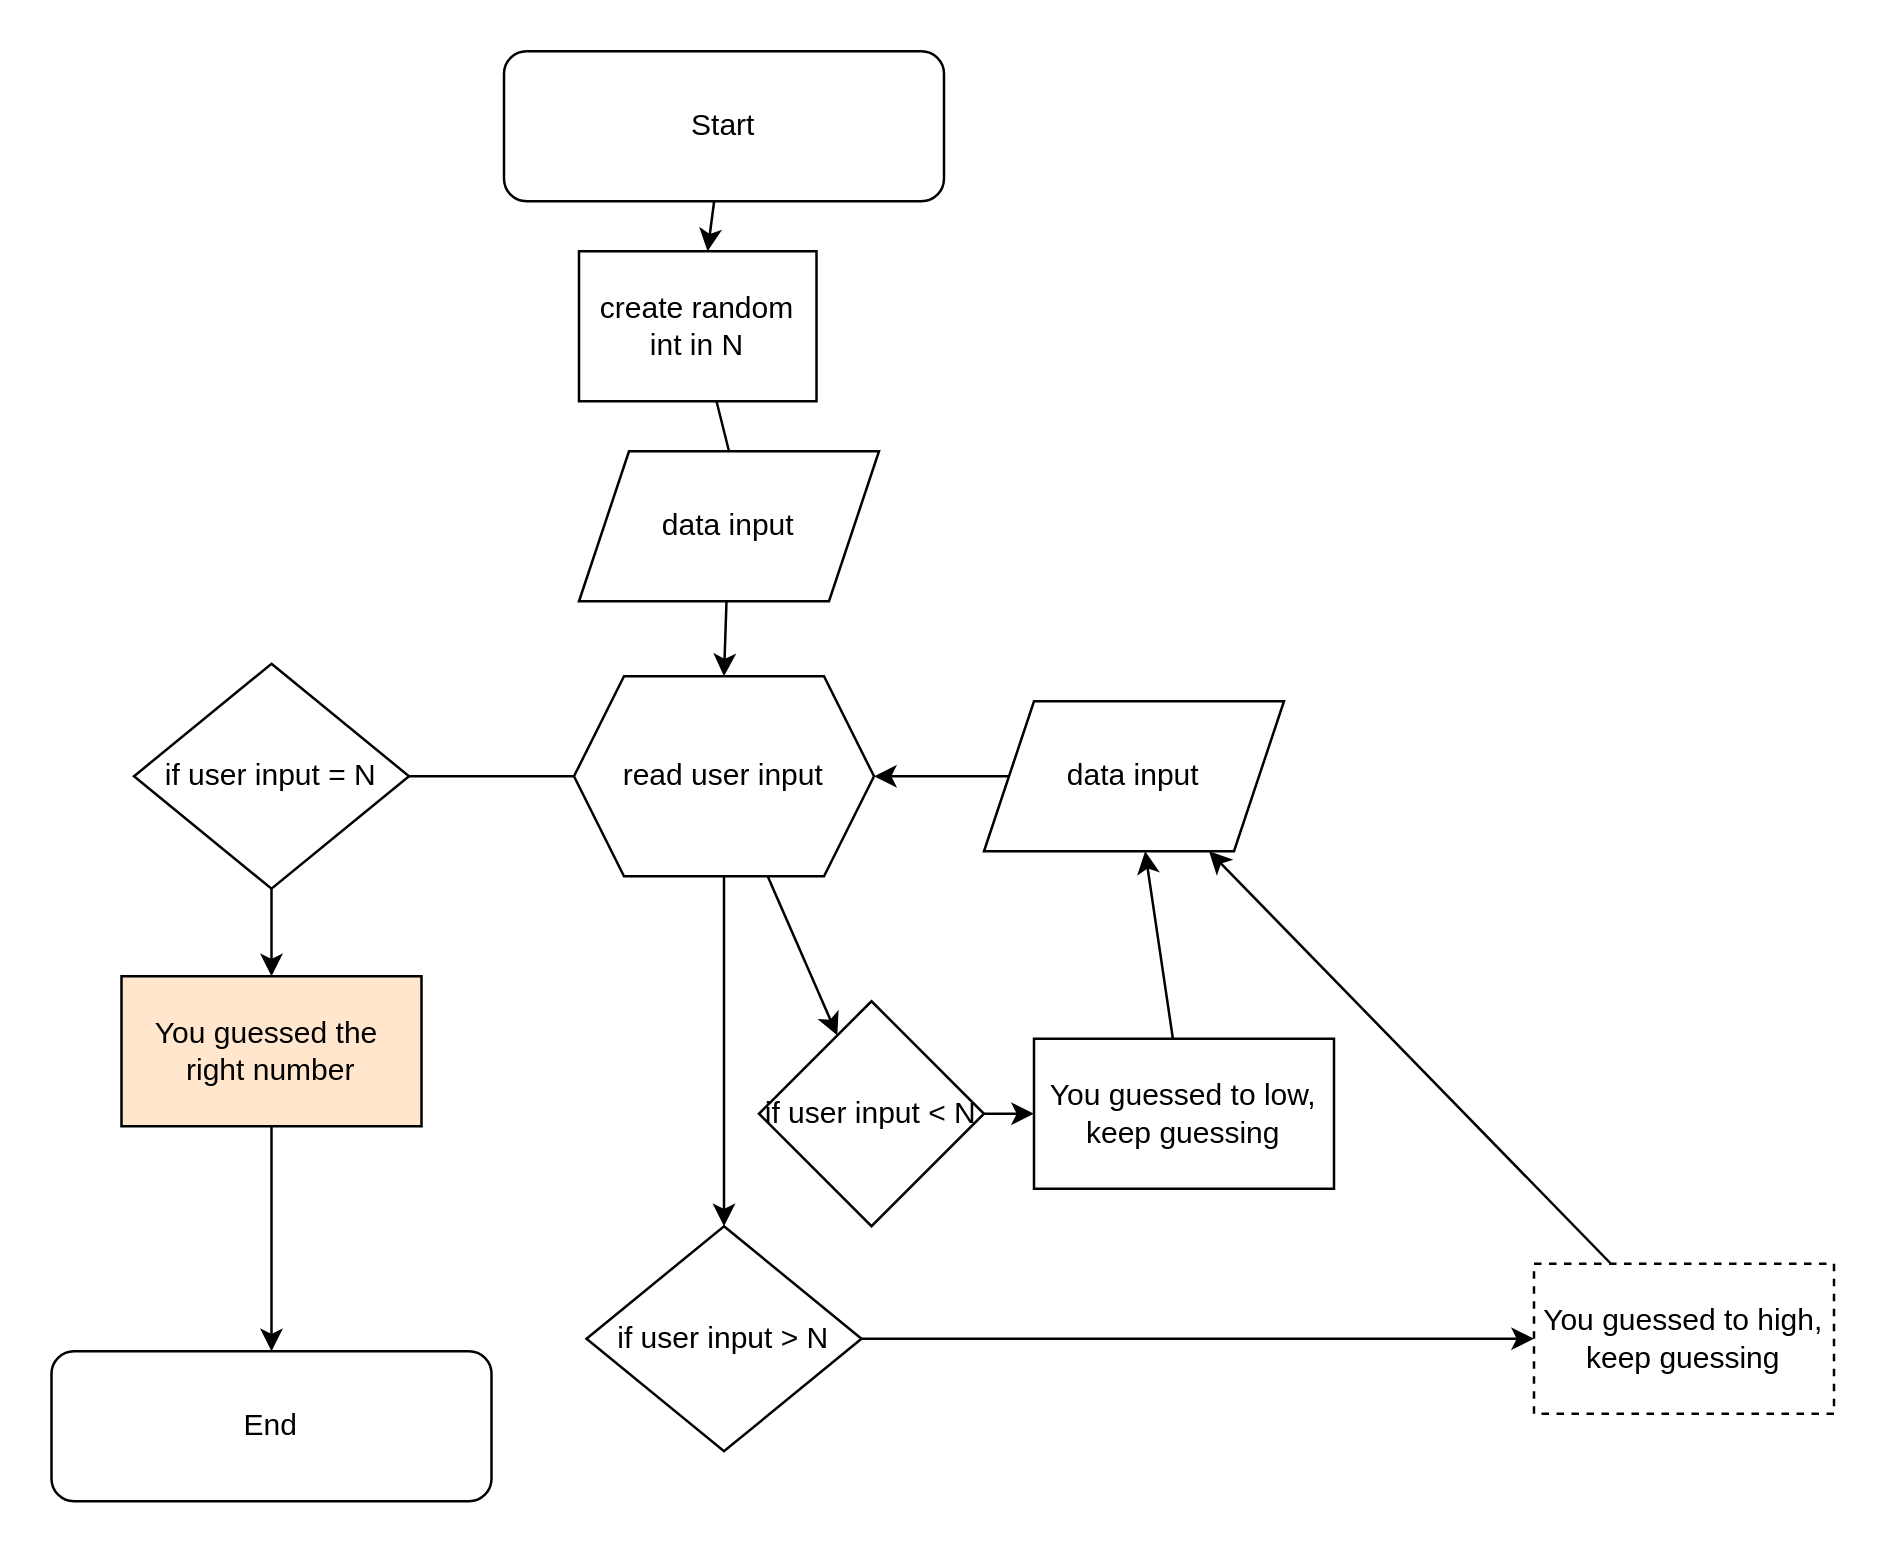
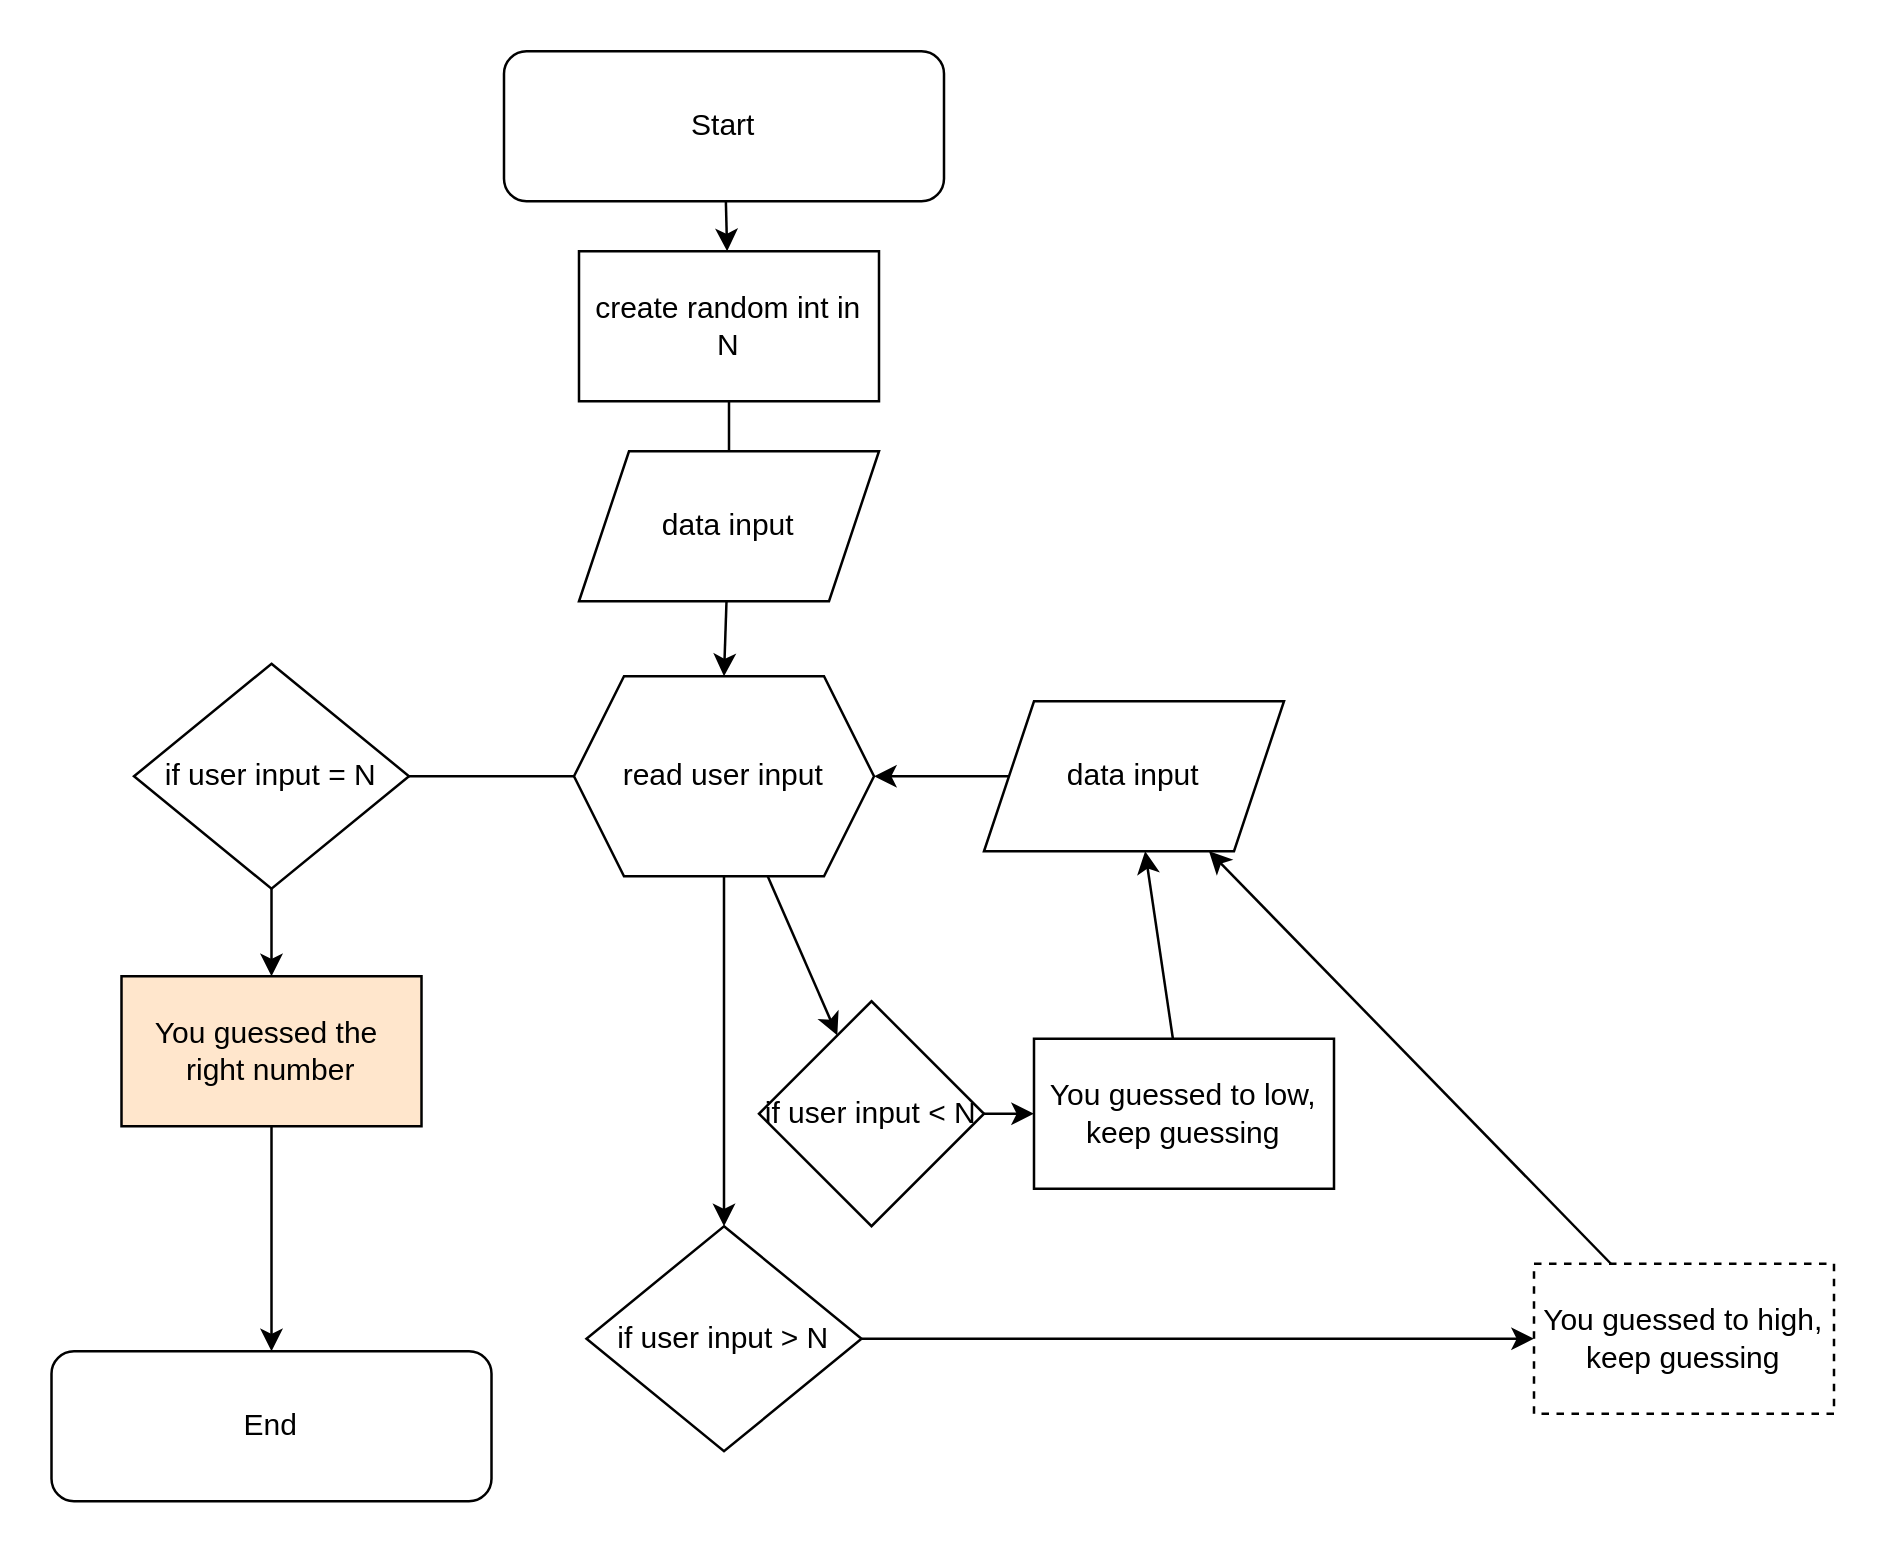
  <mxCell id="0" />
  <mxCell id="1" parent="0" />
  <mxCell id="2" style="edgeStyle=none;html=1;" parent="1" source="3" target="5" edge="1"><mxGeometry relative="1" as="geometry" /></mxCell>
  <mxCell id="3" value="Start&lt;br&gt;" style="rounded=1;whiteSpace=wrap;html=1;" parent="1" vertex="1"><mxGeometry x="201" y="20" width="176" height="60" as="geometry" /></mxCell>
  <mxCell id="4" style="edgeStyle=none;html=1;entryX=0.5;entryY=0;entryDx=0;entryDy=0;startArrow=none;" parent="1" source="23" edge="1"><mxGeometry relative="1" as="geometry"><mxPoint x="291" y="240" as="targetPoint" /></mxGeometry></mxCell>
- <mxCell id="5" value="create random int in N" style="rounded=0;whiteSpace=wrap;html=1;" parent="1" vertex="1"><mxGeometry x="231" y="100" width="95" height="60" as="geometry" /></mxCell>
+ <mxCell id="5" value="create random int in N" style="rounded=0;whiteSpace=wrap;html=1;" parent="1" vertex="1"><mxGeometry x="231" y="100" width="120" height="60" as="geometry" /></mxCell>
  <mxCell id="6" style="edgeStyle=none;html=1;entryX=0;entryY=0.5;entryDx=0;entryDy=0;" parent="1" source="21" target="10" edge="1"><mxGeometry relative="1" as="geometry"><mxPoint x="351" y="270" as="sourcePoint" /></mxGeometry></mxCell>
  <mxCell id="7" style="edgeStyle=none;html=1;" parent="1" source="21" target="14" edge="1"><mxGeometry relative="1" as="geometry"><mxPoint x="333.522" y="300" as="sourcePoint" /></mxGeometry></mxCell>
  <mxCell id="8" style="edgeStyle=none;html=1;" parent="1" source="21" target="18" edge="1"><mxGeometry relative="1" as="geometry"><mxPoint x="310.721" y="300" as="sourcePoint" /><mxPoint x="283" y="530" as="targetPoint" /><Array as="points" /></mxGeometry></mxCell>
  <mxCell id="9" style="edgeStyle=none;html=1;" parent="1" source="10" target="12" edge="1"><mxGeometry relative="1" as="geometry" /></mxCell>
  <mxCell id="10" value="if user input = N" style="rhombus;whiteSpace=wrap;html=1;" parent="1" vertex="1"><mxGeometry x="53" y="265" width="110" height="90" as="geometry" /></mxCell>
  <mxCell id="11" style="edgeStyle=none;html=1;" parent="1" source="12" target="27" edge="1"><mxGeometry relative="1" as="geometry" /></mxCell>
  <mxCell id="12" value="You guessed the&amp;nbsp; right number&lt;br&gt;" style="rounded=0;whiteSpace=wrap;html=1;fillColor=#ffe6cc;" parent="1" vertex="1"><mxGeometry x="48" y="390" width="120" height="60" as="geometry" /></mxCell>
  <mxCell id="13" style="edgeStyle=none;html=1;" parent="1" source="14" target="16" edge="1"><mxGeometry relative="1" as="geometry" /></mxCell>
  <mxCell id="14" value="if user input &amp;lt; N" style="rhombus;whiteSpace=wrap;html=1;" parent="1" vertex="1"><mxGeometry x="303" y="400" width="90" height="90" as="geometry" /></mxCell>
  <mxCell id="15" style="edgeStyle=none;html=1;" parent="1" source="16" target="26" edge="1"><mxGeometry relative="1" as="geometry" /></mxCell>
  <mxCell id="16" value="You guessed to low, keep guessing&lt;br&gt;" style="rounded=0;whiteSpace=wrap;html=1;" parent="1" vertex="1"><mxGeometry x="413" y="415" width="120" height="60" as="geometry" /></mxCell>
  <mxCell id="17" style="edgeStyle=none;html=1;" parent="1" source="18" target="20" edge="1"><mxGeometry relative="1" as="geometry" /></mxCell>
  <mxCell id="18" value="if user input &amp;gt; N" style="rhombus;whiteSpace=wrap;html=1;" parent="1" vertex="1"><mxGeometry x="234" y="490" width="110" height="90" as="geometry" /></mxCell>
  <mxCell id="19" style="edgeStyle=none;html=1;entryX=0.75;entryY=1;entryDx=0;entryDy=0;" parent="1" source="20" target="26" edge="1"><mxGeometry relative="1" as="geometry" /></mxCell>
  <mxCell id="20" value="You guessed to high, keep guessing" style="rounded=0;whiteSpace=wrap;html=1;dashed=1;" parent="1" vertex="1"><mxGeometry x="613" y="505" width="120" height="60" as="geometry" /></mxCell>
  <mxCell id="21" value="read user input&lt;br&gt;" style="shape=hexagon;perimeter=hexagonPerimeter2;whiteSpace=wrap;html=1;fixedSize=1;" parent="1" vertex="1"><mxGeometry x="229" y="270" width="120" height="80" as="geometry" /></mxCell>
  <mxCell id="22" style="edgeStyle=none;html=1;entryX=0.5;entryY=0;entryDx=0;entryDy=0;" parent="1" source="23" target="21" edge="1"><mxGeometry relative="1" as="geometry" /></mxCell>
  <mxCell id="23" value="data input" style="shape=parallelogram;perimeter=parallelogramPerimeter;whiteSpace=wrap;html=1;fixedSize=1;" parent="1" vertex="1"><mxGeometry x="231" y="180" width="120" height="60" as="geometry" /></mxCell>
  <mxCell id="24" value="" style="edgeStyle=none;html=1;entryX=0.5;entryY=0;entryDx=0;entryDy=0;endArrow=none;" parent="1" source="5" target="23" edge="1"><mxGeometry relative="1" as="geometry"><mxPoint x="291" y="160" as="sourcePoint" /><mxPoint x="291" y="240" as="targetPoint" /></mxGeometry></mxCell>
  <mxCell id="25" style="edgeStyle=none;html=1;" parent="1" source="26" target="21" edge="1"><mxGeometry relative="1" as="geometry" /></mxCell>
  <mxCell id="26" value="data input" style="shape=parallelogram;perimeter=parallelogramPerimeter;whiteSpace=wrap;html=1;fixedSize=1;" parent="1" vertex="1"><mxGeometry x="393" y="280" width="120" height="60" as="geometry" /></mxCell>
  <mxCell id="27" value="End&lt;br&gt;" style="rounded=1;whiteSpace=wrap;html=1;" parent="1" vertex="1"><mxGeometry x="20" y="540" width="176" height="60" as="geometry" /></mxCell>
